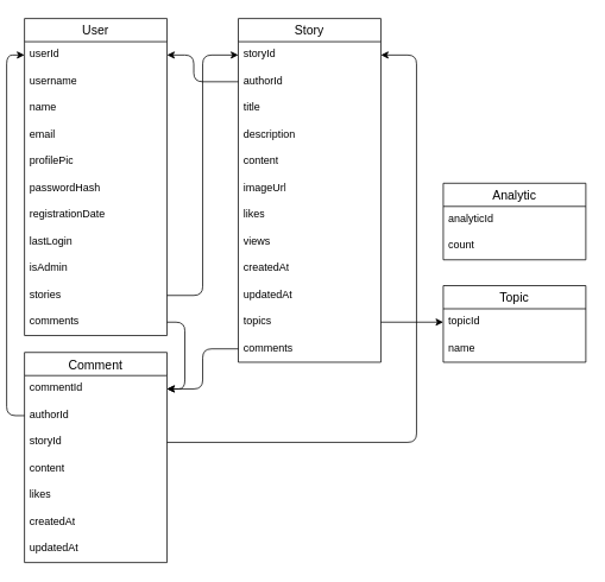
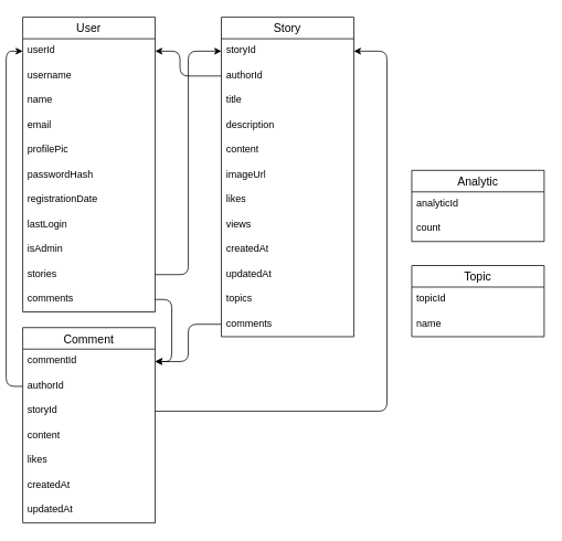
  <mxCell id="0" />
  <mxCell id="1" parent="0" />
  <mxCell id="2" value="User" style="swimlane;fontStyle=0;childLayout=stackLayout;horizontal=1;startSize=26;horizontalStack=0;resizeParent=1;resizeParentMax=0;resizeLast=0;collapsible=1;marginBottom=0;align=center;fontSize=14;" parent="1" vertex="1"><mxGeometry x="20" y="20" width="160" height="356" as="geometry" /></mxCell>
  <mxCell id="3" value="userId" style="text;strokeColor=none;fillColor=none;spacingLeft=4;spacingRight=4;overflow=hidden;rotatable=0;points=[[0,0.5],[1,0.5]];portConstraint=eastwest;fontSize=12;whiteSpace=wrap;html=1;" parent="2" vertex="1"><mxGeometry y="26" width="160" height="30" as="geometry" /></mxCell>
  <mxCell id="4" value="username" style="text;strokeColor=none;fillColor=none;spacingLeft=4;spacingRight=4;overflow=hidden;rotatable=0;points=[[0,0.5],[1,0.5]];portConstraint=eastwest;fontSize=12;whiteSpace=wrap;html=1;" parent="2" vertex="1"><mxGeometry y="56" width="160" height="30" as="geometry" /></mxCell>
  <mxCell id="5" value="name&lt;div&gt;&lt;br&gt;&lt;/div&gt;" style="text;strokeColor=none;fillColor=none;spacingLeft=4;spacingRight=4;overflow=hidden;rotatable=0;points=[[0,0.5],[1,0.5]];portConstraint=eastwest;fontSize=12;whiteSpace=wrap;html=1;" parent="2" vertex="1"><mxGeometry y="86" width="160" height="30" as="geometry" /></mxCell>
  <mxCell id="6" value="email" style="text;strokeColor=none;fillColor=none;spacingLeft=4;spacingRight=4;overflow=hidden;rotatable=0;points=[[0,0.5],[1,0.5]];portConstraint=eastwest;fontSize=12;whiteSpace=wrap;html=1;" parent="2" vertex="1"><mxGeometry y="116" width="160" height="30" as="geometry" /></mxCell>
  <mxCell id="7" value="profilePic" style="text;strokeColor=none;fillColor=none;spacingLeft=4;spacingRight=4;overflow=hidden;rotatable=0;points=[[0,0.5],[1,0.5]];portConstraint=eastwest;fontSize=12;whiteSpace=wrap;html=1;" parent="2" vertex="1"><mxGeometry y="146" width="160" height="30" as="geometry" /></mxCell>
  <mxCell id="8" value="passwordHash" style="text;strokeColor=none;fillColor=none;spacingLeft=4;spacingRight=4;overflow=hidden;rotatable=0;points=[[0,0.5],[1,0.5]];portConstraint=eastwest;fontSize=12;whiteSpace=wrap;html=1;" parent="2" vertex="1"><mxGeometry y="176" width="160" height="30" as="geometry" /></mxCell>
  <mxCell id="9" value="registrationDate" style="text;strokeColor=none;fillColor=none;spacingLeft=4;spacingRight=4;overflow=hidden;rotatable=0;points=[[0,0.5],[1,0.5]];portConstraint=eastwest;fontSize=12;whiteSpace=wrap;html=1;" parent="2" vertex="1"><mxGeometry y="206" width="160" height="30" as="geometry" /></mxCell>
  <mxCell id="10" value="lastLogin" style="text;strokeColor=none;fillColor=none;spacingLeft=4;spacingRight=4;overflow=hidden;rotatable=0;points=[[0,0.5],[1,0.5]];portConstraint=eastwest;fontSize=12;whiteSpace=wrap;html=1;" parent="2" vertex="1"><mxGeometry y="236" width="160" height="30" as="geometry" /></mxCell>
  <mxCell id="11" value="isAdmin" style="text;strokeColor=none;fillColor=none;spacingLeft=4;spacingRight=4;overflow=hidden;rotatable=0;points=[[0,0.5],[1,0.5]];portConstraint=eastwest;fontSize=12;whiteSpace=wrap;html=1;" parent="2" vertex="1"><mxGeometry y="266" width="160" height="30" as="geometry" /></mxCell>
  <mxCell id="12" value="stories" style="text;strokeColor=none;fillColor=none;spacingLeft=4;spacingRight=4;overflow=hidden;rotatable=0;points=[[0,0.5],[1,0.5]];portConstraint=eastwest;fontSize=12;whiteSpace=wrap;html=1;" parent="2" vertex="1"><mxGeometry y="296" width="160" height="30" as="geometry" /></mxCell>
  <mxCell id="13" value="comments" style="text;strokeColor=none;fillColor=none;spacingLeft=4;spacingRight=4;overflow=hidden;rotatable=0;points=[[0,0.5],[1,0.5]];portConstraint=eastwest;fontSize=12;whiteSpace=wrap;html=1;" parent="2" vertex="1"><mxGeometry y="326" width="160" height="30" as="geometry" /></mxCell>
  <mxCell id="14" value="Topic" style="swimlane;fontStyle=0;childLayout=stackLayout;horizontal=1;startSize=26;horizontalStack=0;resizeParent=1;resizeParentMax=0;resizeLast=0;collapsible=1;marginBottom=0;align=center;fontSize=14;" parent="1" vertex="1"><mxGeometry x="490" y="320" width="160" height="86" as="geometry" /></mxCell>
  <mxCell id="15" value="topicId" style="text;strokeColor=none;fillColor=none;spacingLeft=4;spacingRight=4;overflow=hidden;rotatable=0;points=[[0,0.5],[1,0.5]];portConstraint=eastwest;fontSize=12;whiteSpace=wrap;html=1;" parent="14" vertex="1"><mxGeometry y="26" width="160" height="30" as="geometry" /></mxCell>
  <mxCell id="16" value="name" style="text;strokeColor=none;fillColor=none;spacingLeft=4;spacingRight=4;overflow=hidden;rotatable=0;points=[[0,0.5],[1,0.5]];portConstraint=eastwest;fontSize=12;whiteSpace=wrap;html=1;" parent="14" vertex="1"><mxGeometry y="56" width="160" height="30" as="geometry" /></mxCell>
  <mxCell id="17" value="Story" style="swimlane;fontStyle=0;childLayout=stackLayout;horizontal=1;startSize=26;horizontalStack=0;resizeParent=1;resizeParentMax=0;resizeLast=0;collapsible=1;marginBottom=0;align=center;fontSize=14;" parent="1" vertex="1"><mxGeometry x="260" y="20" width="160" height="386" as="geometry" /></mxCell>
  <mxCell id="18" value="storyId" style="text;strokeColor=none;fillColor=none;spacingLeft=4;spacingRight=4;overflow=hidden;rotatable=0;points=[[0,0.5],[1,0.5]];portConstraint=eastwest;fontSize=12;whiteSpace=wrap;html=1;" parent="17" vertex="1"><mxGeometry y="26" width="160" height="30" as="geometry" /></mxCell>
  <mxCell id="19" value="authorId" style="text;strokeColor=none;fillColor=none;spacingLeft=4;spacingRight=4;overflow=hidden;rotatable=0;points=[[0,0.5],[1,0.5]];portConstraint=eastwest;fontSize=12;whiteSpace=wrap;html=1;" parent="17" vertex="1"><mxGeometry y="56" width="160" height="30" as="geometry" /></mxCell>
  <mxCell id="20" value="title&lt;div&gt;&lt;br&gt;&lt;/div&gt;" style="text;strokeColor=none;fillColor=none;spacingLeft=4;spacingRight=4;overflow=hidden;rotatable=0;points=[[0,0.5],[1,0.5]];portConstraint=eastwest;fontSize=12;whiteSpace=wrap;html=1;" parent="17" vertex="1"><mxGeometry y="86" width="160" height="30" as="geometry" /></mxCell>
  <mxCell id="21" value="description" style="text;strokeColor=none;fillColor=none;spacingLeft=4;spacingRight=4;overflow=hidden;rotatable=0;points=[[0,0.5],[1,0.5]];portConstraint=eastwest;fontSize=12;whiteSpace=wrap;html=1;" parent="17" vertex="1"><mxGeometry y="116" width="160" height="30" as="geometry" /></mxCell>
  <mxCell id="22" value="content" style="text;strokeColor=none;fillColor=none;spacingLeft=4;spacingRight=4;overflow=hidden;rotatable=0;points=[[0,0.5],[1,0.5]];portConstraint=eastwest;fontSize=12;whiteSpace=wrap;html=1;" parent="17" vertex="1"><mxGeometry y="146" width="160" height="30" as="geometry" /></mxCell>
  <mxCell id="23" value="imageUrl" style="text;strokeColor=none;fillColor=none;spacingLeft=4;spacingRight=4;overflow=hidden;rotatable=0;points=[[0,0.5],[1,0.5]];portConstraint=eastwest;fontSize=12;whiteSpace=wrap;html=1;" parent="17" vertex="1"><mxGeometry y="176" width="160" height="30" as="geometry" /></mxCell>
  <mxCell id="24" value="likes" style="text;strokeColor=none;fillColor=none;spacingLeft=4;spacingRight=4;overflow=hidden;rotatable=0;points=[[0,0.5],[1,0.5]];portConstraint=eastwest;fontSize=12;whiteSpace=wrap;html=1;" parent="17" vertex="1"><mxGeometry y="206" width="160" height="30" as="geometry" /></mxCell>
  <mxCell id="25" value="views" style="text;strokeColor=none;fillColor=none;spacingLeft=4;spacingRight=4;overflow=hidden;rotatable=0;points=[[0,0.5],[1,0.5]];portConstraint=eastwest;fontSize=12;whiteSpace=wrap;html=1;" parent="17" vertex="1"><mxGeometry y="236" width="160" height="30" as="geometry" /></mxCell>
  <mxCell id="26" value="createdAt" style="text;strokeColor=none;fillColor=none;spacingLeft=4;spacingRight=4;overflow=hidden;rotatable=0;points=[[0,0.5],[1,0.5]];portConstraint=eastwest;fontSize=12;whiteSpace=wrap;html=1;" parent="17" vertex="1"><mxGeometry y="266" width="160" height="30" as="geometry" /></mxCell>
  <mxCell id="27" value="updatedAt" style="text;strokeColor=none;fillColor=none;spacingLeft=4;spacingRight=4;overflow=hidden;rotatable=0;points=[[0,0.5],[1,0.5]];portConstraint=eastwest;fontSize=12;whiteSpace=wrap;html=1;" parent="17" vertex="1"><mxGeometry y="296" width="160" height="30" as="geometry" /></mxCell>
  <mxCell id="28" value="topics" style="text;strokeColor=none;fillColor=none;spacingLeft=4;spacingRight=4;overflow=hidden;rotatable=0;points=[[0,0.5],[1,0.5]];portConstraint=eastwest;fontSize=12;whiteSpace=wrap;html=1;" parent="17" vertex="1"><mxGeometry y="326" width="160" height="30" as="geometry" /></mxCell>
  <mxCell id="29" value="comments" style="text;strokeColor=none;fillColor=none;spacingLeft=4;spacingRight=4;overflow=hidden;rotatable=0;points=[[0,0.5],[1,0.5]];portConstraint=eastwest;fontSize=12;whiteSpace=wrap;html=1;" parent="17" vertex="1"><mxGeometry y="356" width="160" height="30" as="geometry" /></mxCell>
  <mxCell id="30" value="Comment" style="swimlane;fontStyle=0;childLayout=stackLayout;horizontal=1;startSize=26;horizontalStack=0;resizeParent=1;resizeParentMax=0;resizeLast=0;collapsible=1;marginBottom=0;align=center;fontSize=14;" parent="1" vertex="1"><mxGeometry x="20" y="395" width="160" height="236" as="geometry" /></mxCell>
  <mxCell id="31" value="commentId" style="text;strokeColor=none;fillColor=none;spacingLeft=4;spacingRight=4;overflow=hidden;rotatable=0;points=[[0,0.5],[1,0.5]];portConstraint=eastwest;fontSize=12;whiteSpace=wrap;html=1;" parent="30" vertex="1"><mxGeometry y="26" width="160" height="30" as="geometry" /></mxCell>
  <mxCell id="32" value="authorId" style="text;strokeColor=none;fillColor=none;spacingLeft=4;spacingRight=4;overflow=hidden;rotatable=0;points=[[0,0.5],[1,0.5]];portConstraint=eastwest;fontSize=12;whiteSpace=wrap;html=1;" parent="30" vertex="1"><mxGeometry y="56" width="160" height="30" as="geometry" /></mxCell>
  <mxCell id="33" value="&lt;div&gt;storyId&lt;/div&gt;" style="text;strokeColor=none;fillColor=none;spacingLeft=4;spacingRight=4;overflow=hidden;rotatable=0;points=[[0,0.5],[1,0.5]];portConstraint=eastwest;fontSize=12;whiteSpace=wrap;html=1;" parent="30" vertex="1"><mxGeometry y="86" width="160" height="30" as="geometry" /></mxCell>
  <mxCell id="34" value="content" style="text;strokeColor=none;fillColor=none;spacingLeft=4;spacingRight=4;overflow=hidden;rotatable=0;points=[[0,0.5],[1,0.5]];portConstraint=eastwest;fontSize=12;whiteSpace=wrap;html=1;" parent="30" vertex="1"><mxGeometry y="116" width="160" height="30" as="geometry" /></mxCell>
  <mxCell id="35" value="likes" style="text;strokeColor=none;fillColor=none;spacingLeft=4;spacingRight=4;overflow=hidden;rotatable=0;points=[[0,0.5],[1,0.5]];portConstraint=eastwest;fontSize=12;whiteSpace=wrap;html=1;" parent="30" vertex="1"><mxGeometry y="146" width="160" height="30" as="geometry" /></mxCell>
  <mxCell id="36" value="createdAt" style="text;strokeColor=none;fillColor=none;spacingLeft=4;spacingRight=4;overflow=hidden;rotatable=0;points=[[0,0.5],[1,0.5]];portConstraint=eastwest;fontSize=12;whiteSpace=wrap;html=1;" parent="30" vertex="1"><mxGeometry y="176" width="160" height="30" as="geometry" /></mxCell>
  <mxCell id="37" value="updatedAt" style="text;strokeColor=none;fillColor=none;spacingLeft=4;spacingRight=4;overflow=hidden;rotatable=0;points=[[0,0.5],[1,0.5]];portConstraint=eastwest;fontSize=12;whiteSpace=wrap;html=1;" parent="30" vertex="1"><mxGeometry y="206" width="160" height="30" as="geometry" /></mxCell>
  <mxCell id="38" value="Analytic" style="swimlane;fontStyle=0;childLayout=stackLayout;horizontal=1;startSize=26;horizontalStack=0;resizeParent=1;resizeParentMax=0;resizeLast=0;collapsible=1;marginBottom=0;align=center;fontSize=14;" parent="1" vertex="1"><mxGeometry x="490" y="205" width="160" height="86" as="geometry" /></mxCell>
  <mxCell id="39" value="analyticId" style="text;strokeColor=none;fillColor=none;spacingLeft=4;spacingRight=4;overflow=hidden;rotatable=0;points=[[0,0.5],[1,0.5]];portConstraint=eastwest;fontSize=12;whiteSpace=wrap;html=1;" parent="38" vertex="1"><mxGeometry y="26" width="160" height="30" as="geometry" /></mxCell>
  <mxCell id="40" value="count" style="text;strokeColor=none;fillColor=none;spacingLeft=4;spacingRight=4;overflow=hidden;rotatable=0;points=[[0,0.5],[1,0.5]];portConstraint=eastwest;fontSize=12;whiteSpace=wrap;html=1;" parent="38" vertex="1"><mxGeometry y="56" width="160" height="30" as="geometry" /></mxCell>
  <mxCell id="41" style="edgeStyle=orthogonalEdgeStyle;rounded=1;orthogonalLoop=1;jettySize=auto;html=1;exitX=0;exitY=0.5;exitDx=0;exitDy=0;entryX=1;entryY=0.5;entryDx=0;entryDy=0;curved=0;" parent="1" source="19" target="3" edge="1"><mxGeometry relative="1" as="geometry"><Array as="points"><mxPoint x="210" y="91" /><mxPoint x="210" y="61" /></Array></mxGeometry></mxCell>
  <mxCell id="42" style="edgeStyle=orthogonalEdgeStyle;rounded=1;orthogonalLoop=1;jettySize=auto;html=1;exitX=1;exitY=0.5;exitDx=0;exitDy=0;entryX=0;entryY=0.5;entryDx=0;entryDy=0;curved=0;" parent="1" source="12" target="18" edge="1"><mxGeometry relative="1" as="geometry" /></mxCell>
  <mxCell id="43" style="edgeStyle=orthogonalEdgeStyle;rounded=1;orthogonalLoop=1;jettySize=auto;html=1;exitX=0;exitY=0.5;exitDx=0;exitDy=0;entryX=0;entryY=0.5;entryDx=0;entryDy=0;curved=0;" parent="1" source="32" target="3" edge="1"><mxGeometry relative="1" as="geometry" /></mxCell>
  <mxCell id="44" style="edgeStyle=orthogonalEdgeStyle;rounded=1;orthogonalLoop=1;jettySize=auto;html=1;exitX=0;exitY=0.5;exitDx=0;exitDy=0;entryX=1;entryY=0.5;entryDx=0;entryDy=0;curved=0;" parent="1" source="29" target="31" edge="1"><mxGeometry relative="1" as="geometry" /></mxCell>
  <mxCell id="45" style="edgeStyle=orthogonalEdgeStyle;rounded=1;orthogonalLoop=1;jettySize=auto;html=1;exitX=1;exitY=0.5;exitDx=0;exitDy=0;entryX=1;entryY=0.5;entryDx=0;entryDy=0;curved=0;" parent="1" source="13" target="31" edge="1"><mxGeometry relative="1" as="geometry" /></mxCell>
- <mxCell id="46" style="edgeStyle=orthogonalEdgeStyle;rounded=0;orthogonalLoop=1;jettySize=auto;html=1;exitX=1;exitY=0.5;exitDx=0;exitDy=0;curved=0;" parent="1" source="28" target="15" edge="1"><mxGeometry relative="1" as="geometry" /></mxCell>
  <mxCell id="47" style="edgeStyle=orthogonalEdgeStyle;rounded=1;orthogonalLoop=1;jettySize=auto;html=1;exitX=1;exitY=0.5;exitDx=0;exitDy=0;entryX=1;entryY=0.5;entryDx=0;entryDy=0;curved=0;" edge="1" parent="1" source="33" target="18"><mxGeometry relative="1" as="geometry"><Array as="points"><mxPoint x="460" y="496" /><mxPoint x="460" y="61" /></Array></mxGeometry></mxCell>
